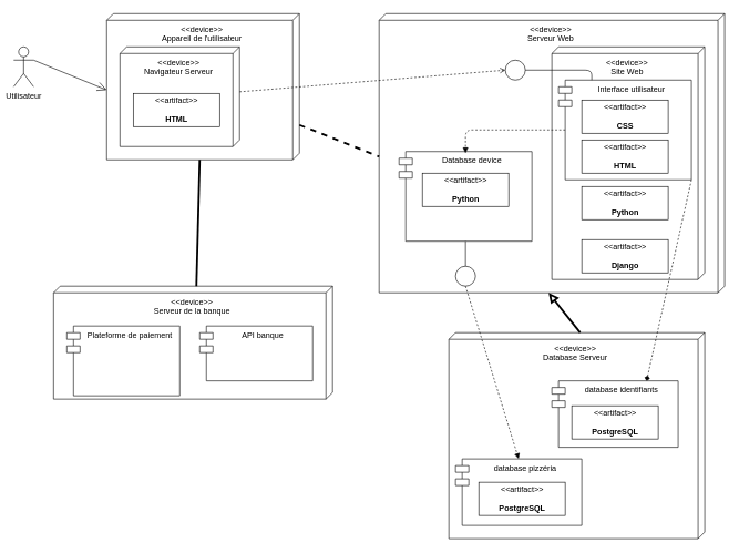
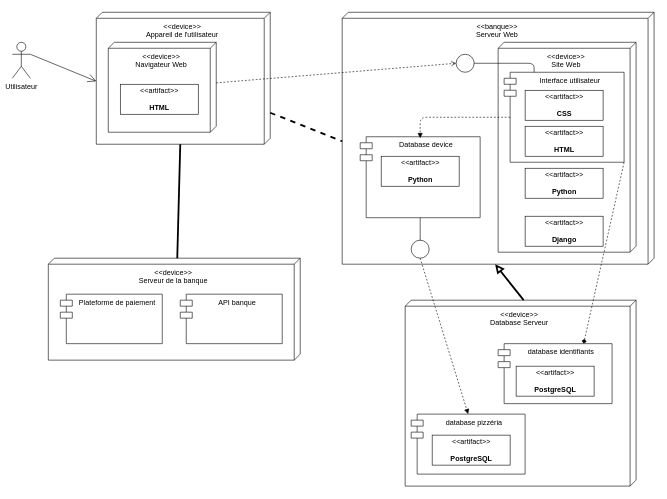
  <mxCell id="0" />
  <mxCell id="1" parent="0" />
  <mxCell id="2" value="Utilisateur" style="shape=umlActor;verticalLabelPosition=bottom;verticalAlign=top;html=1;outlineConnect=0;" vertex="1" parent="1"><mxGeometry x="20" y="70" width="30" height="60" as="geometry" /></mxCell>
  <mxCell id="3" value="&amp;lt;&amp;lt;device&amp;gt;&amp;gt;&lt;br&gt;Appareil de l'utilisateur" style="verticalAlign=top;align=center;shape=cube;size=10;direction=south;html=1;boundedLbl=1;spacingLeft=5;" vertex="1" parent="1"><mxGeometry x="160" y="20" width="290" height="220" as="geometry" /></mxCell>
- <mxCell id="4" value="&amp;lt;&amp;lt;device&amp;gt;&amp;gt;&lt;br&gt;Serveur Web" style="verticalAlign=top;align=center;shape=cube;size=10;direction=south;html=1;boundedLbl=1;spacingLeft=5;" vertex="1" parent="1"><mxGeometry x="570" y="20" width="520" height="420" as="geometry" /></mxCell>
+ <mxCell id="4" value="&amp;lt;&amp;lt;banque&amp;gt;&amp;gt;&lt;br&gt;Serveur Web" style="verticalAlign=top;align=center;shape=cube;size=10;direction=south;html=1;boundedLbl=1;spacingLeft=5;" vertex="1" parent="1"><mxGeometry x="570" y="20" width="520" height="420" as="geometry" /></mxCell>
  <mxCell id="5" value="&amp;lt;&amp;lt;device&amp;gt;&amp;gt;&lt;br&gt;Database Serveur" style="verticalAlign=top;align=center;shape=cube;size=10;direction=south;html=1;boundedLbl=1;spacingLeft=5;" vertex="1" parent="1"><mxGeometry x="675" y="500" width="385" height="310" as="geometry" /></mxCell>
  <mxCell id="6" value="&amp;lt;&amp;lt;device&amp;gt;&amp;gt;&lt;br&gt;Serveur de la banque" style="verticalAlign=top;align=center;shape=cube;size=10;direction=south;html=1;boundedLbl=1;spacingLeft=5;" vertex="1" parent="1"><mxGeometry x="80" y="430" width="420" height="170" as="geometry" /></mxCell>
- <mxCell id="7" value="&amp;lt;&amp;lt;device&amp;gt;&amp;gt;&lt;br&gt;Navigateur Serveur" style="verticalAlign=top;align=center;shape=cube;size=10;direction=south;html=1;boundedLbl=1;spacingLeft=5;" vertex="1" parent="1"><mxGeometry x="180" y="70" width="180" height="150" as="geometry" /></mxCell>
+ <mxCell id="7" value="&amp;lt;&amp;lt;device&amp;gt;&amp;gt;&lt;br&gt;Navigateur Web" style="verticalAlign=top;align=center;shape=cube;size=10;direction=south;html=1;boundedLbl=1;spacingLeft=5;" vertex="1" parent="1"><mxGeometry x="180" y="70" width="180" height="150" as="geometry" /></mxCell>
  <mxCell id="8" value="&amp;lt;&amp;lt;artifact&amp;gt;&amp;gt;&lt;br&gt;&lt;br&gt;&lt;b&gt;HTML&lt;/b&gt;" style="text;html=1;align=center;verticalAlign=middle;dashed=0;fillColor=#ffffff;strokeColor=#000000;" vertex="1" parent="1"><mxGeometry x="200" y="140" width="130" height="50" as="geometry" /></mxCell>
  <mxCell id="9" value="Database device" style="shape=module;align=left;spacingLeft=20;align=center;verticalAlign=top;" vertex="1" parent="1"><mxGeometry x="600" y="227.5" width="200" height="135" as="geometry" /></mxCell>
  <mxCell id="10" value="database pizzéria" style="shape=module;align=left;spacingLeft=20;align=center;verticalAlign=top;" vertex="1" parent="1"><mxGeometry x="685" y="690" width="190" height="100" as="geometry" /></mxCell>
  <mxCell id="11" value="&amp;lt;&amp;lt;artifact&amp;gt;&amp;gt;&lt;br&gt;&lt;br&gt;&lt;b&gt;PostgreSQL&lt;/b&gt;" style="text;html=1;align=center;verticalAlign=middle;dashed=0;fillColor=#ffffff;strokeColor=#000000;" vertex="1" parent="1"><mxGeometry x="720" y="725" width="130" height="50" as="geometry" /></mxCell>
  <mxCell id="12" value="&amp;lt;&amp;lt;device&amp;gt;&amp;gt;&lt;br&gt;Site Web" style="verticalAlign=top;align=center;shape=cube;size=10;direction=south;html=1;boundedLbl=1;spacingLeft=5;" vertex="1" parent="1"><mxGeometry x="830" y="70" width="230" height="350" as="geometry" /></mxCell>
  <mxCell id="13" value="Interface utilisateur" style="shape=module;align=left;spacingLeft=20;align=center;verticalAlign=top;" vertex="1" parent="1"><mxGeometry x="840" y="120" width="200" height="150" as="geometry" /></mxCell>
  <mxCell id="14" value="&amp;lt;&amp;lt;artifact&amp;gt;&amp;gt;&lt;br&gt;&lt;br&gt;&lt;b&gt;CSS&lt;/b&gt;" style="text;html=1;align=center;verticalAlign=middle;dashed=0;fillColor=#ffffff;strokeColor=#000000;" vertex="1" parent="1"><mxGeometry x="875" y="150" width="130" height="50" as="geometry" /></mxCell>
  <mxCell id="15" value="&amp;lt;&amp;lt;artifact&amp;gt;&amp;gt;&lt;br&gt;&lt;br&gt;&lt;b&gt;HTML&lt;/b&gt;" style="text;html=1;align=center;verticalAlign=middle;dashed=0;fillColor=#ffffff;strokeColor=#000000;" vertex="1" parent="1"><mxGeometry x="875" y="210" width="130" height="50" as="geometry" /></mxCell>
- <mxCell id="16" value="Plateforme de paiement" style="shape=module;align=left;spacingLeft=20;align=center;verticalAlign=top;" vertex="1" parent="1"><mxGeometry x="100" y="490" width="170" height="105" as="geometry" /></mxCell>
+ <mxCell id="16" value="Plateforme de paiement" style="shape=module;align=left;spacingLeft=20;align=center;verticalAlign=top;" vertex="1" parent="1"><mxGeometry x="100" y="490" width="170" height="82.5" as="geometry" /></mxCell>
  <mxCell id="17" value="API banque" style="shape=module;align=left;spacingLeft=20;align=center;verticalAlign=top;" vertex="1" parent="1"><mxGeometry x="300" y="490" width="170" height="82.5" as="geometry" /></mxCell>
  <mxCell id="18" value="database identifiants" style="shape=module;align=left;spacingLeft=20;align=center;verticalAlign=top;" vertex="1" parent="1"><mxGeometry x="830" y="572.5" width="190" height="100" as="geometry" /></mxCell>
  <mxCell id="19" value="&amp;lt;&amp;lt;artifact&amp;gt;&amp;gt;&lt;br&gt;&lt;br&gt;&lt;b&gt;PostgreSQL&lt;/b&gt;" style="text;html=1;align=center;verticalAlign=middle;dashed=0;fillColor=#ffffff;strokeColor=#000000;" vertex="1" parent="1"><mxGeometry x="860" y="610" width="130" height="50" as="geometry" /></mxCell>
  <mxCell id="20" value="&amp;lt;&amp;lt;artifact&amp;gt;&amp;gt;&lt;br&gt;&lt;br&gt;&lt;b&gt;Python&lt;/b&gt;" style="text;html=1;align=center;verticalAlign=middle;dashed=0;fillColor=#ffffff;strokeColor=#000000;" vertex="1" parent="1"><mxGeometry x="875" y="280" width="130" height="50" as="geometry" /></mxCell>
  <mxCell id="21" value="&amp;lt;&amp;lt;artifact&amp;gt;&amp;gt;&lt;br&gt;&lt;br&gt;&lt;b&gt;Django&lt;/b&gt;" style="text;html=1;align=center;verticalAlign=middle;dashed=0;fillColor=#ffffff;strokeColor=#000000;" vertex="1" parent="1"><mxGeometry x="875" y="360" width="130" height="50" as="geometry" /></mxCell>
  <mxCell id="22" value="&amp;lt;&amp;lt;artifact&amp;gt;&amp;gt;&lt;br&gt;&lt;br&gt;&lt;b&gt;Python&lt;/b&gt;" style="text;html=1;align=center;verticalAlign=middle;dashed=0;fillColor=#ffffff;strokeColor=#000000;" vertex="1" parent="1"><mxGeometry x="635" y="260" width="130" height="50" as="geometry" /></mxCell>
  <mxCell id="23" value="" style="html=1;verticalAlign=bottom;labelBackgroundColor=none;endArrow=block;endFill=1;dashed=1;exitX=0;exitY=0.5;exitDx=10;exitDy=0;exitPerimeter=0;" edge="1" parent="1" source="13"><mxGeometry width="160" relative="1" as="geometry"><mxPoint x="630" y="190" as="sourcePoint" /><mxPoint x="700" y="230" as="targetPoint" /><Array as="points"><mxPoint x="700" y="195" /></Array></mxGeometry></mxCell>
  <mxCell id="24" value="" style="ellipse;html=1;" vertex="1" parent="1"><mxGeometry x="685" y="400" width="30" height="30" as="geometry" /></mxCell>
  <mxCell id="25" value="" style="endArrow=none;html=1;endSize=12;startArrow=none;startSize=14;startFill=0;edgeStyle=orthogonalEdgeStyle;align=center;verticalAlign=bottom;endFill=0;entryX=0.5;entryY=1;entryDx=0;entryDy=0;exitX=0.5;exitY=0;exitDx=0;exitDy=0;" edge="1" parent="1" source="24" target="9"><mxGeometry y="3" relative="1" as="geometry"><mxPoint x="700" y="390" as="sourcePoint" /><mxPoint x="740" y="460" as="targetPoint" /></mxGeometry></mxCell>
  <mxCell id="26" value="" style="html=1;verticalAlign=bottom;labelBackgroundColor=none;endArrow=block;endFill=1;dashed=1;exitX=0.5;exitY=1;exitDx=0;exitDy=0;entryX=0.5;entryY=0;entryDx=0;entryDy=0;" edge="1" parent="1" source="24" target="10"><mxGeometry width="160" relative="1" as="geometry"><mxPoint x="635" y="665" as="sourcePoint" /><mxPoint x="485" y="700" as="targetPoint" /><Array as="points" /></mxGeometry></mxCell>
  <mxCell id="27" value="" style="html=1;verticalAlign=bottom;labelBackgroundColor=none;endArrow=diamond;endFill=1;dashed=1;exitX=1;exitY=1;exitDx=0;exitDy=0;entryX=0.75;entryY=0;entryDx=0;entryDy=0;" edge="1" parent="1" source="13" target="18"><mxGeometry width="160" relative="1" as="geometry"><mxPoint x="710" y="440" as="sourcePoint" /><mxPoint x="795" y="600" as="targetPoint" /><Array as="points" /></mxGeometry></mxCell>
  <mxCell id="28" value="" style="ellipse;html=1;" vertex="1" parent="1"><mxGeometry x="760" y="90" width="30" height="30" as="geometry" /></mxCell>
  <mxCell id="29" value="" style="endArrow=none;html=1;endSize=12;startArrow=none;startSize=14;startFill=0;edgeStyle=orthogonalEdgeStyle;align=center;verticalAlign=bottom;endFill=0;entryX=0.25;entryY=0;entryDx=0;entryDy=0;" edge="1" parent="1" source="28" target="13"><mxGeometry y="3" relative="1" as="geometry"><mxPoint x="765" y="157.5" as="sourcePoint" /><mxPoint x="765" y="120" as="targetPoint" /></mxGeometry></mxCell>
  <mxCell id="30" value="" style="html=1;verticalAlign=bottom;labelBackgroundColor=none;endArrow=open;endFill=0;dashed=1;entryX=0;entryY=0.5;entryDx=0;entryDy=0;" edge="1" parent="1" source="7" target="28"><mxGeometry width="160" relative="1" as="geometry"><mxPoint x="270" y="690" as="sourcePoint" /><mxPoint x="430" y="690" as="targetPoint" /></mxGeometry></mxCell>
  <mxCell id="31" value="" style="endArrow=none;startArrow=none;endFill=0;startFill=0;endSize=8;html=1;verticalAlign=bottom;labelBackgroundColor=none;strokeWidth=3;entryX=0;entryY=0;entryDx=215;entryDy=520;entryPerimeter=0;dashed=1;" edge="1" parent="1" source="3" target="4"><mxGeometry width="160" relative="1" as="geometry"><mxPoint x="470" y="194.5" as="sourcePoint" /><mxPoint x="630" y="194.5" as="targetPoint" /></mxGeometry></mxCell>
  <mxCell id="32" value="" style="endArrow=block;startArrow=none;endFill=0;startFill=0;endSize=8;html=1;verticalAlign=bottom;labelBackgroundColor=none;strokeWidth=3;entryX=0;entryY=0;entryDx=420;entryDy=265;entryPerimeter=0;exitX=0;exitY=0;exitDx=0;exitDy=187.5;exitPerimeter=0;" edge="1" parent="1" source="5" target="4"><mxGeometry width="160" relative="1" as="geometry"><mxPoint x="490" y="500" as="sourcePoint" /><mxPoint x="650" y="500" as="targetPoint" /></mxGeometry></mxCell>
  <mxCell id="33" value="" style="endArrow=none;startArrow=none;endFill=0;startFill=0;endSize=8;html=1;verticalAlign=bottom;labelBackgroundColor=none;strokeWidth=3;entryX=0;entryY=0;entryDx=220;entryDy=150;entryPerimeter=0;exitX=0;exitY=0;exitDx=0;exitDy=205;exitPerimeter=0;" edge="1" parent="1" source="6" target="3"><mxGeometry width="160" relative="1" as="geometry"><mxPoint x="90" y="330" as="sourcePoint" /><mxPoint x="250" y="330" as="targetPoint" /></mxGeometry></mxCell>
  <mxCell id="34" value="" style="endArrow=open;endFill=1;endSize=12;html=1;entryX=0;entryY=0;entryDx=115;entryDy=290;entryPerimeter=0;exitX=1;exitY=0.333;exitDx=0;exitDy=0;exitPerimeter=0;" edge="1" parent="1" source="2" target="3"><mxGeometry width="160" relative="1" as="geometry"><mxPoint x="40" y="190" as="sourcePoint" /><mxPoint x="200" y="190" as="targetPoint" /></mxGeometry></mxCell>
